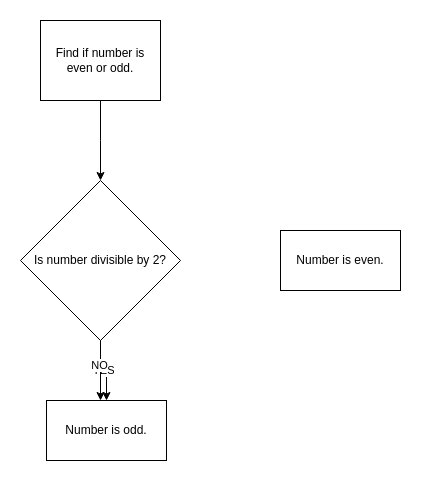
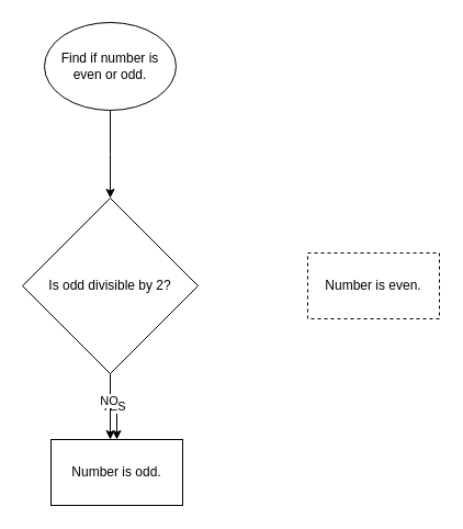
  <mxCell id="0" />
  <mxCell id="1" parent="0" />
  <mxCell id="2" value="" style="edgeStyle=orthogonalEdgeStyle;rounded=0;orthogonalLoop=1;jettySize=auto;html=1;" edge="1" parent="1" source="3"><mxGeometry relative="1" as="geometry"><mxPoint x="100" y="180" as="targetPoint" /></mxGeometry></mxCell>
- <mxCell id="3" value="Find if number is even or odd." style="whiteSpace=wrap;html=1;rounded=0;" vertex="1" parent="1"><mxGeometry x="40" y="20" width="120" height="80" as="geometry" /></mxCell>
+ <mxCell id="3" value="Find if number is even or odd." style="ellipse;whiteSpace=wrap;html=1;" vertex="1" parent="1"><mxGeometry x="40" y="20" width="120" height="80" as="geometry" /></mxCell>
  <mxCell id="4" value="YES" style="edgeStyle=orthogonalEdgeStyle;rounded=0;orthogonalLoop=1;jettySize=auto;html=1;" edge="1" parent="1" source="7" target="9"><mxGeometry relative="1" as="geometry" /></mxCell>
  <mxCell id="5" style="edgeStyle=orthogonalEdgeStyle;rounded=0;orthogonalLoop=1;jettySize=auto;html=1;exitX=0.5;exitY=1;exitDx=0;exitDy=0;" edge="1" parent="1" source="7"><mxGeometry relative="1" as="geometry"><mxPoint x="100" y="400" as="targetPoint" /></mxGeometry></mxCell>
  <mxCell id="6" value="NO" style="edgeLabel;html=1;align=center;verticalAlign=middle;resizable=0;points=[];" connectable="0" vertex="1" parent="5"><mxGeometry x="-0.213" y="-2" relative="1" as="geometry"><mxPoint as="offset" /></mxGeometry></mxCell>
- <mxCell id="7" value="Is number divisible by 2?" style="rhombus;whiteSpace=wrap;html=1;" vertex="1" parent="1"><mxGeometry x="20" y="180" width="160" height="160" as="geometry" /></mxCell>
- <mxCell id="8" value="Number is even." style="whiteSpace=wrap;html=1;" vertex="1" parent="1"><mxGeometry x="280" y="230" width="120" height="60" as="geometry" /></mxCell>
+ <mxCell id="7" value="Is odd divisible by 2?" style="rhombus;whiteSpace=wrap;html=1;" vertex="1" parent="1"><mxGeometry x="20" y="180" width="160" height="160" as="geometry" /></mxCell>
+ <mxCell id="8" value="Number is even." style="whiteSpace=wrap;html=1;dashed=1;" vertex="1" parent="1"><mxGeometry x="280" y="230" width="120" height="60" as="geometry" /></mxCell>
  <mxCell id="9" value="Number is odd." style="rounded=0;whiteSpace=wrap;html=1;" vertex="1" parent="1"><mxGeometry x="46" y="400" width="120" height="60" as="geometry" /></mxCell>
